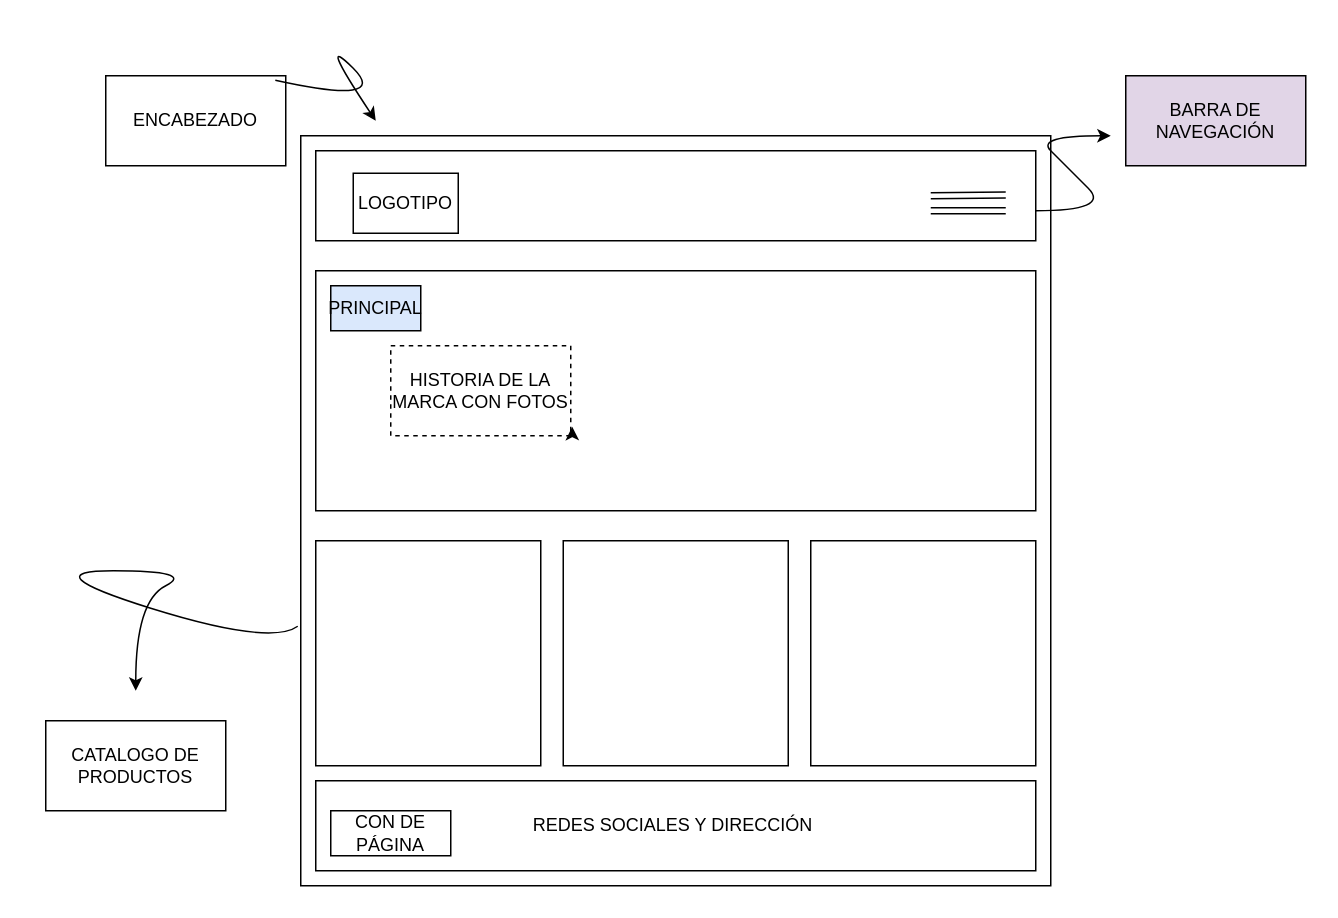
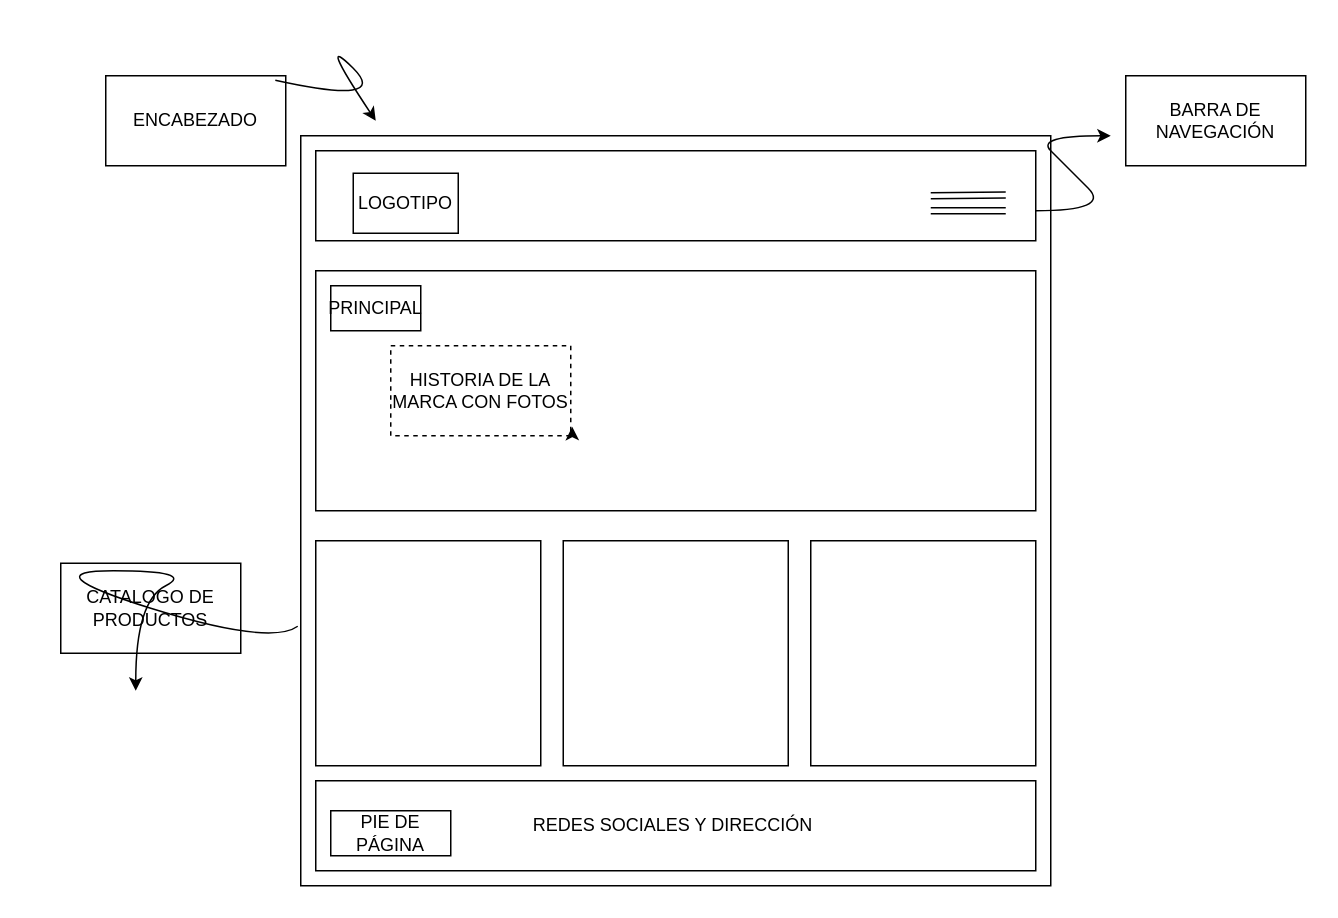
  <mxCell id="0" />
  <mxCell id="1" parent="0" />
  <mxCell id="2" value="" style="whiteSpace=wrap;html=1;aspect=fixed;" vertex="1" parent="1"><mxGeometry x="200" y="90" width="500" height="500" as="geometry" /></mxCell>
  <mxCell id="3" value="" style="rounded=0;whiteSpace=wrap;html=1;" vertex="1" parent="1"><mxGeometry x="210" width="480" height="60" as="geometry" y="100" /></mxCell>
  <mxCell id="4" value="LOGOTIPO" style="rounded=0;whiteSpace=wrap;html=1;" vertex="1" parent="1"><mxGeometry x="235" y="115" width="70" height="40" as="geometry" /></mxCell>
  <mxCell id="5" value="" style="shape=link;html=1;rounded=0;" edge="1" parent="1"><mxGeometry width="100" relative="1" as="geometry"><mxPoint x="620" y="130" as="sourcePoint" /><mxPoint x="670" y="129.5" as="targetPoint" /></mxGeometry></mxCell>
  <mxCell id="6" value="" style="shape=link;html=1;rounded=0;" edge="1" parent="1"><mxGeometry width="100" relative="1" as="geometry"><mxPoint x="620" y="140" as="sourcePoint" /><mxPoint x="670" y="140" as="targetPoint" /></mxGeometry></mxCell>
  <mxCell id="7" value="" style="curved=1;endArrow=classic;html=1;rounded=0;" edge="1" parent="1"><mxGeometry width="50" height="50" relative="1" as="geometry"><mxPoint x="690" y="140" as="sourcePoint" /><mxPoint x="740" y="90" as="targetPoint" /><Array as="points"><mxPoint x="740" y="140" /><mxPoint x="710" y="110" /><mxPoint x="690" y="90" /></Array></mxGeometry></mxCell>
- <mxCell id="8" value="BARRA DE NAVEGACIÓN" style="whiteSpace=wrap;html=1;fillColor=#e1d5e7;" vertex="1" parent="1"><mxGeometry x="750" y="50" width="120" height="60" as="geometry" /></mxCell>
+ <mxCell id="8" value="BARRA DE NAVEGACIÓN" style="whiteSpace=wrap;html=1;" vertex="1" parent="1"><mxGeometry x="750" y="50" width="120" height="60" as="geometry" /></mxCell>
  <mxCell id="9" value="" style="rounded=0;whiteSpace=wrap;html=1;" vertex="1" parent="1"><mxGeometry x="210" y="180" width="480" height="160" as="geometry" /></mxCell>
  <mxCell id="10" value="HISTORIA DE LA MARCA CON FOTOS" style="rounded=0;whiteSpace=wrap;html=1;dashed=1;" vertex="1" parent="1"><mxGeometry x="260" y="230" width="120" height="60" as="geometry" /></mxCell>
  <mxCell id="11" style="edgeStyle=orthogonalEdgeStyle;rounded=0;orthogonalLoop=1;jettySize=auto;html=1;exitX=1;exitY=1;exitDx=0;exitDy=0;entryX=1.008;entryY=0.9;entryDx=0;entryDy=0;entryPerimeter=0;" edge="1" parent="1" source="10" target="10"><mxGeometry relative="1" as="geometry" /></mxCell>
  <mxCell id="12" value="" style="whiteSpace=wrap;html=1;aspect=fixed;" vertex="1" parent="1"><mxGeometry x="210" y="360" width="150" height="150" as="geometry" /></mxCell>
  <mxCell id="13" value="" style="whiteSpace=wrap;html=1;aspect=fixed;" vertex="1" parent="1"><mxGeometry x="375" y="360" width="150" height="150" as="geometry" /></mxCell>
  <mxCell id="14" value="" style="whiteSpace=wrap;html=1;aspect=fixed;" vertex="1" parent="1"><mxGeometry x="540" y="360" width="150" height="150" as="geometry" /></mxCell>
- <mxCell id="15" value="CATALOGO DE PRODUCTOS" style="rounded=0;whiteSpace=wrap;html=1;" vertex="1" parent="1"><mxGeometry x="30" y="480" width="120" height="60" as="geometry" /></mxCell>
+ <mxCell id="15" value="CATALOGO DE PRODUCTOS" style="rounded=0;whiteSpace=wrap;html=1;" vertex="1" parent="1"><mxGeometry x="40" y="375" width="120" height="60" as="geometry" /></mxCell>
  <mxCell id="16" value="" style="curved=1;endArrow=classic;html=1;rounded=0;exitX=-0.004;exitY=0.654;exitDx=0;exitDy=0;exitPerimeter=0;" edge="1" parent="1" source="2"><mxGeometry width="50" height="50" relative="1" as="geometry"><mxPoint x="130" y="430" as="sourcePoint" /><mxPoint x="90" y="460" as="targetPoint" /><Array as="points"><mxPoint x="180" y="430" /><mxPoint x="20" y="380" /><mxPoint x="130" y="380" /><mxPoint x="90" y="400" /></Array></mxGeometry></mxCell>
  <mxCell id="17" value="REDES SOCIALES Y DIRECCIÓN&amp;nbsp;" style="rounded=0;whiteSpace=wrap;html=1;" vertex="1" parent="1"><mxGeometry x="210" y="520" width="480" height="60" as="geometry" /></mxCell>
- <mxCell id="18" value="CON DE PÁGINA" style="rounded=0;whiteSpace=wrap;html=1;" vertex="1" parent="1"><mxGeometry x="220" y="540" width="80" height="30" as="geometry" /></mxCell>
- <mxCell id="19" value="PRINCIPAL" style="rounded=0;whiteSpace=wrap;html=1;fillColor=#dae8fc;" vertex="1" parent="1"><mxGeometry x="220" y="190" width="60" height="30" as="geometry" /></mxCell>
+ <mxCell id="18" value="PIE DE PÁGINA" style="rounded=0;whiteSpace=wrap;html=1;" vertex="1" parent="1"><mxGeometry x="220" y="540" width="80" height="30" as="geometry" /></mxCell>
+ <mxCell id="19" value="PRINCIPAL" style="rounded=0;whiteSpace=wrap;html=1;" vertex="1" parent="1"><mxGeometry x="220" y="190" width="60" height="30" as="geometry" /></mxCell>
  <mxCell id="20" value="ENCABEZADO" style="rounded=0;whiteSpace=wrap;html=1;" vertex="1" parent="1"><mxGeometry x="70" y="50" width="120" height="60" as="geometry" /></mxCell>
  <mxCell id="21" value="" style="curved=1;endArrow=classic;html=1;rounded=0;exitX=0.942;exitY=0.05;exitDx=0;exitDy=0;exitPerimeter=0;" edge="1" parent="1" source="20"><mxGeometry width="50" height="50" relative="1" as="geometry"><mxPoint x="210" y="70" as="sourcePoint" /><mxPoint x="250" y="80" as="targetPoint" /><Array as="points"><mxPoint x="260" y="70" /><mxPoint x="210" y="20" /></Array></mxGeometry></mxCell>
